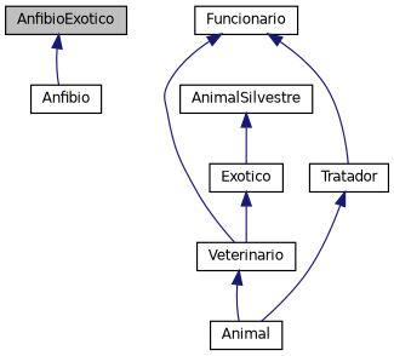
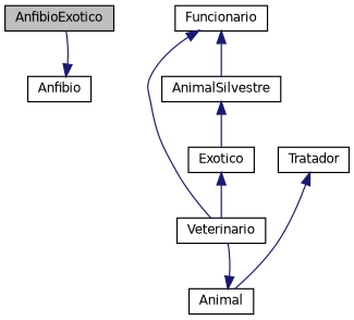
  digraph {
    node [color=black fillcolor=white fontname=Helvetica fontsize=10 shape=record style=filled]
    edge [color=midnightblue dir=back fontname=Helvetica fontsize=10 labelfontname=Helvetica labelfontsize=10 style=solid]
    n1 [fillcolor=grey75 fontcolor=black height=0.2 label=AnfibioExotico width=0.4]
    n2 [height=0.2 label=Exotico width=0.4]
    n3 [height=0.2 label=Veterinario width=0.4]
    n4 [height=0.2 label=AnimalSilvestre width=0.4]
    n5 [height=0.2 label=Anfibio width=0.4]
    n6 [height=0.2 label=Animal width=0.4]
    n7 [height=0.2 label=Funcionario width=0.4]
    n8 [height=0.2 label=Tratador width=0.4]
    n2 -> n3
-   n3 -> n6
+   n6 -> n3
    n4 -> n2
-   n1 -> n5
+   n5 -> n1
    n7 -> n3
-   n7 -> n8
+   n7 -> n4
    n8 -> n6
  }
